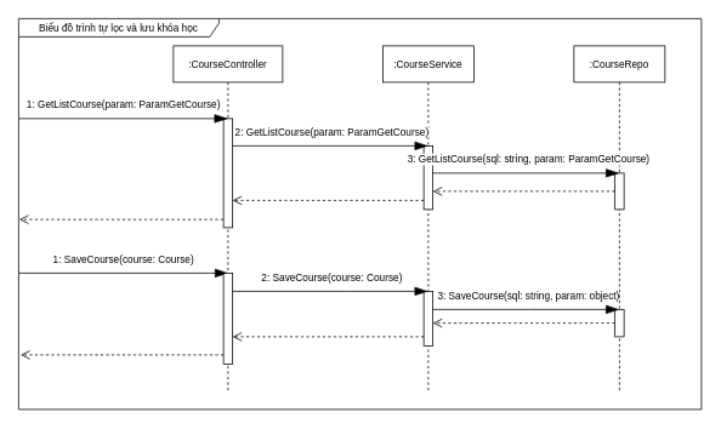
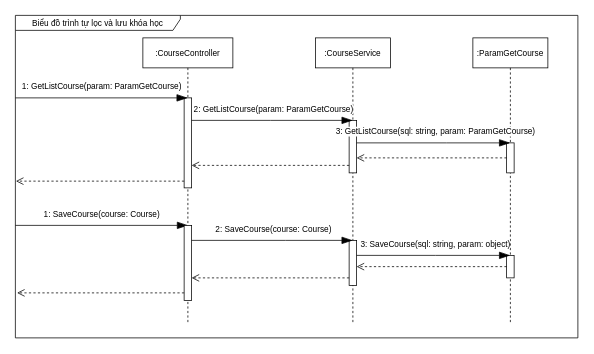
  <mxCell id="0" />
  <mxCell id="1" parent="0" />
  <mxCell id="2" value="Biểu đồ trình tự lọc và lưu khóa học" style="shape=umlFrame;whiteSpace=wrap;html=1;pointerEvents=0;width=220;height=20;fontSize=11;" vertex="1" parent="1"><mxGeometry x="20" y="20" width="750" height="430" as="geometry" /></mxCell>
  <mxCell id="3" value=":CourseController" style="shape=umlLifeline;perimeter=lifelinePerimeter;whiteSpace=wrap;html=1;container=1;dropTarget=0;collapsible=0;recursiveResize=0;outlineConnect=0;portConstraint=eastwest;newEdgeStyle={&quot;edgeStyle&quot;:&quot;elbowEdgeStyle&quot;,&quot;elbow&quot;:&quot;vertical&quot;,&quot;curved&quot;:0,&quot;rounded&quot;:0};fontSize=11;" vertex="1" parent="1"><mxGeometry x="190" y="50" width="120" height="380" as="geometry" /></mxCell>
  <mxCell id="4" value="" style="html=1;points=[];perimeter=orthogonalPerimeter;outlineConnect=0;targetShapes=umlLifeline;portConstraint=eastwest;newEdgeStyle={&quot;edgeStyle&quot;:&quot;elbowEdgeStyle&quot;,&quot;elbow&quot;:&quot;vertical&quot;,&quot;curved&quot;:0,&quot;rounded&quot;:0};fontSize=11;" vertex="1" parent="3"><mxGeometry x="55" y="80" width="10" height="120" as="geometry" /></mxCell>
  <mxCell id="5" value=":CourseService" style="shape=umlLifeline;perimeter=lifelinePerimeter;whiteSpace=wrap;html=1;container=1;dropTarget=0;collapsible=0;recursiveResize=0;outlineConnect=0;portConstraint=eastwest;newEdgeStyle={&quot;edgeStyle&quot;:&quot;elbowEdgeStyle&quot;,&quot;elbow&quot;:&quot;vertical&quot;,&quot;curved&quot;:0,&quot;rounded&quot;:0};fontSize=11;" vertex="1" parent="1"><mxGeometry x="420" y="50" width="100" height="380" as="geometry" /></mxCell>
  <mxCell id="6" value="" style="html=1;points=[];perimeter=orthogonalPerimeter;outlineConnect=0;targetShapes=umlLifeline;portConstraint=eastwest;newEdgeStyle={&quot;edgeStyle&quot;:&quot;elbowEdgeStyle&quot;,&quot;elbow&quot;:&quot;vertical&quot;,&quot;curved&quot;:0,&quot;rounded&quot;:0};fontSize=11;" vertex="1" parent="5"><mxGeometry x="45" y="110" width="10" height="70" as="geometry" /></mxCell>
  <mxCell id="7" value="" style="html=1;points=[];perimeter=orthogonalPerimeter;outlineConnect=0;targetShapes=umlLifeline;portConstraint=eastwest;newEdgeStyle={&quot;edgeStyle&quot;:&quot;elbowEdgeStyle&quot;,&quot;elbow&quot;:&quot;vertical&quot;,&quot;curved&quot;:0,&quot;rounded&quot;:0};fontSize=11;" vertex="1" parent="5"><mxGeometry x="45" y="270" width="10" height="60" as="geometry" /></mxCell>
- <mxCell id="8" value=":CourseRepo" style="shape=umlLifeline;perimeter=lifelinePerimeter;whiteSpace=wrap;html=1;container=1;dropTarget=0;collapsible=0;recursiveResize=0;outlineConnect=0;portConstraint=eastwest;newEdgeStyle={&quot;edgeStyle&quot;:&quot;elbowEdgeStyle&quot;,&quot;elbow&quot;:&quot;vertical&quot;,&quot;curved&quot;:0,&quot;rounded&quot;:0};fontSize=11;" vertex="1" parent="1"><mxGeometry x="630" y="50" width="100" height="380" as="geometry" /></mxCell>
+ <mxCell id="8" value=":ParamGetCourse" style="shape=umlLifeline;perimeter=lifelinePerimeter;whiteSpace=wrap;html=1;container=1;dropTarget=0;collapsible=0;recursiveResize=0;outlineConnect=0;portConstraint=eastwest;newEdgeStyle={&quot;edgeStyle&quot;:&quot;elbowEdgeStyle&quot;,&quot;elbow&quot;:&quot;vertical&quot;,&quot;curved&quot;:0,&quot;rounded&quot;:0};fontSize=11;" vertex="1" parent="1"><mxGeometry x="630" y="50" width="100" height="380" as="geometry" /></mxCell>
  <mxCell id="9" value="" style="html=1;points=[];perimeter=orthogonalPerimeter;outlineConnect=0;targetShapes=umlLifeline;portConstraint=eastwest;newEdgeStyle={&quot;edgeStyle&quot;:&quot;elbowEdgeStyle&quot;,&quot;elbow&quot;:&quot;vertical&quot;,&quot;curved&quot;:0,&quot;rounded&quot;:0};fontSize=11;" vertex="1" parent="8"><mxGeometry x="45" y="140" width="10" height="40" as="geometry" /></mxCell>
  <mxCell id="10" value="" style="html=1;points=[];perimeter=orthogonalPerimeter;outlineConnect=0;targetShapes=umlLifeline;portConstraint=eastwest;newEdgeStyle={&quot;edgeStyle&quot;:&quot;elbowEdgeStyle&quot;,&quot;elbow&quot;:&quot;vertical&quot;,&quot;curved&quot;:0,&quot;rounded&quot;:0};fontSize=11;" vertex="1" parent="8"><mxGeometry x="45" y="290" width="10" height="30" as="geometry" /></mxCell>
  <mxCell id="11" value="" style="endArrow=blockThin;endFill=1;endSize=12;html=1;rounded=0;fontSize=11;" edge="1" parent="1" target="3"><mxGeometry width="160" relative="1" as="geometry"><mxPoint x="20" y="130" as="sourcePoint" /><mxPoint x="470" y="170" as="targetPoint" /></mxGeometry></mxCell>
  <mxCell id="12" value="1:&amp;nbsp;GetListCourse(param: ParamGetCourse)" style="edgeLabel;html=1;align=center;verticalAlign=middle;resizable=0;points=[];fontSize=11;" vertex="1" connectable="0" parent="11"><mxGeometry x="-0.191" y="4" relative="1" as="geometry"><mxPoint x="21" y="-12" as="offset" /></mxGeometry></mxCell>
  <mxCell id="13" value="" style="endArrow=blockThin;endFill=1;endSize=12;html=1;rounded=0;fontSize=11;" edge="1" parent="1" source="4" target="5"><mxGeometry width="160" relative="1" as="geometry"><mxPoint x="320" y="170" as="sourcePoint" /><mxPoint x="590" y="170" as="targetPoint" /><Array as="points"><mxPoint x="360" y="160" /></Array></mxGeometry></mxCell>
  <mxCell id="14" value="2:&amp;nbsp;GetListCourse(param: ParamGetCourse)" style="edgeLabel;html=1;align=center;verticalAlign=middle;resizable=0;points=[];fontSize=11;" vertex="1" connectable="0" parent="13"><mxGeometry x="-0.191" y="4" relative="1" as="geometry"><mxPoint x="21" y="-12" as="offset" /></mxGeometry></mxCell>
  <mxCell id="15" value="" style="endArrow=blockThin;endFill=1;endSize=12;html=1;rounded=0;fontSize=11;" edge="1" parent="1" source="6" target="8"><mxGeometry width="160" relative="1" as="geometry"><mxPoint x="490" y="190" as="sourcePoint" /><mxPoint x="705" y="190" as="targetPoint" /><Array as="points"><mxPoint x="595" y="190" /></Array></mxGeometry></mxCell>
  <mxCell id="16" value="3:&amp;nbsp;GetListCourse(sql: string, param: ParamGetCourse)" style="edgeLabel;html=1;align=center;verticalAlign=middle;resizable=0;points=[];fontSize=11;" vertex="1" connectable="0" parent="15"><mxGeometry x="-0.191" y="4" relative="1" as="geometry"><mxPoint x="21" y="-12" as="offset" /></mxGeometry></mxCell>
  <mxCell id="17" value="" style="html=1;verticalAlign=bottom;endArrow=open;dashed=1;endSize=8;edgeStyle=elbowEdgeStyle;elbow=vertical;curved=0;rounded=0;" edge="1" parent="1" source="9" target="6"><mxGeometry relative="1" as="geometry"><mxPoint x="650" y="230" as="sourcePoint" /><mxPoint x="570" y="230" as="targetPoint" /><Array as="points" /></mxGeometry></mxCell>
  <mxCell id="18" value="" style="html=1;verticalAlign=bottom;endArrow=open;dashed=1;endSize=8;edgeStyle=elbowEdgeStyle;elbow=vertical;curved=0;rounded=0;" edge="1" parent="1" source="6" target="4"><mxGeometry relative="1" as="geometry"><mxPoint x="490" y="240" as="sourcePoint" /><mxPoint x="290" y="240" as="targetPoint" /><Array as="points"><mxPoint x="400" y="220" /><mxPoint x="435" y="240" /></Array></mxGeometry></mxCell>
  <mxCell id="19" value="" style="html=1;verticalAlign=bottom;endArrow=open;dashed=1;endSize=8;elbow=vertical;rounded=0;entryX=0.001;entryY=0.514;entryDx=0;entryDy=0;entryPerimeter=0;" edge="1" parent="1" source="4" target="2"><mxGeometry relative="1" as="geometry"><mxPoint x="210" y="250" as="sourcePoint" /><mxPoint x="30" y="240" as="targetPoint" /></mxGeometry></mxCell>
  <mxCell id="20" value="" style="endArrow=blockThin;endFill=1;endSize=12;html=1;rounded=0;fontSize=11;" edge="1" parent="1"><mxGeometry width="160" relative="1" as="geometry"><mxPoint x="20" y="300" as="sourcePoint" /><mxPoint x="250" y="300" as="targetPoint" /></mxGeometry></mxCell>
  <mxCell id="21" value="1:&amp;nbsp;SaveCourse(course: Course)" style="edgeLabel;html=1;align=center;verticalAlign=middle;resizable=0;points=[];fontSize=11;" vertex="1" connectable="0" parent="20"><mxGeometry x="-0.191" y="4" relative="1" as="geometry"><mxPoint x="21" y="-12" as="offset" /></mxGeometry></mxCell>
  <mxCell id="22" value="" style="html=1;points=[];perimeter=orthogonalPerimeter;outlineConnect=0;targetShapes=umlLifeline;portConstraint=eastwest;newEdgeStyle={&quot;edgeStyle&quot;:&quot;elbowEdgeStyle&quot;,&quot;elbow&quot;:&quot;vertical&quot;,&quot;curved&quot;:0,&quot;rounded&quot;:0};fontSize=11;" vertex="1" parent="1"><mxGeometry x="245" y="300" width="10" height="100" as="geometry" /></mxCell>
  <mxCell id="23" value="" style="endArrow=blockThin;endFill=1;endSize=12;html=1;rounded=0;fontSize=11;" edge="1" parent="1" source="22" target="5"><mxGeometry width="160" relative="1" as="geometry"><mxPoint x="270" y="320" as="sourcePoint" /><mxPoint x="500" y="320" as="targetPoint" /><Array as="points"><mxPoint x="380" y="320" /></Array></mxGeometry></mxCell>
  <mxCell id="24" value="2:&amp;nbsp;SaveCourse(course: Course)" style="edgeLabel;html=1;align=center;verticalAlign=middle;resizable=0;points=[];fontSize=11;" vertex="1" connectable="0" parent="23"><mxGeometry x="-0.191" y="4" relative="1" as="geometry"><mxPoint x="21" y="-12" as="offset" /></mxGeometry></mxCell>
  <mxCell id="25" value="" style="endArrow=blockThin;endFill=1;endSize=12;html=1;rounded=0;fontSize=11;" edge="1" parent="1" source="7" target="8"><mxGeometry width="160" relative="1" as="geometry"><mxPoint x="470" y="330" as="sourcePoint" /><mxPoint x="695" y="330" as="targetPoint" /><Array as="points"><mxPoint x="580" y="340" /></Array></mxGeometry></mxCell>
  <mxCell id="26" value="3:&amp;nbsp;SaveCourse(sql: string, param: object)" style="edgeLabel;html=1;align=center;verticalAlign=middle;resizable=0;points=[];fontSize=11;" vertex="1" connectable="0" parent="25"><mxGeometry x="-0.191" y="4" relative="1" as="geometry"><mxPoint x="21" y="-12" as="offset" /></mxGeometry></mxCell>
  <mxCell id="27" value="" style="html=1;verticalAlign=bottom;endArrow=open;dashed=1;endSize=8;edgeStyle=elbowEdgeStyle;elbow=vertical;curved=0;rounded=0;" edge="1" parent="1" source="10" target="7"><mxGeometry relative="1" as="geometry"><mxPoint x="670" y="400" as="sourcePoint" /><mxPoint x="470" y="400" as="targetPoint" /><Array as="points" /></mxGeometry></mxCell>
  <mxCell id="28" value="" style="html=1;verticalAlign=bottom;endArrow=open;dashed=1;endSize=8;edgeStyle=elbowEdgeStyle;elbow=vertical;curved=0;rounded=0;" edge="1" parent="1" source="7" target="22"><mxGeometry relative="1" as="geometry"><mxPoint x="480" y="380" as="sourcePoint" /><mxPoint x="280" y="380" as="targetPoint" /><Array as="points"><mxPoint x="360" y="370" /></Array></mxGeometry></mxCell>
  <mxCell id="29" value="" style="html=1;verticalAlign=bottom;endArrow=open;dashed=1;endSize=8;edgeStyle=elbowEdgeStyle;elbow=vertical;curved=0;rounded=0;entryX=0.003;entryY=0.86;entryDx=0;entryDy=0;entryPerimeter=0;" edge="1" parent="1" source="22" target="2"><mxGeometry relative="1" as="geometry"><mxPoint x="245" y="380" as="sourcePoint" /><mxPoint x="45" y="380" as="targetPoint" /><Array as="points"><mxPoint x="130" y="390" /></Array></mxGeometry></mxCell>
